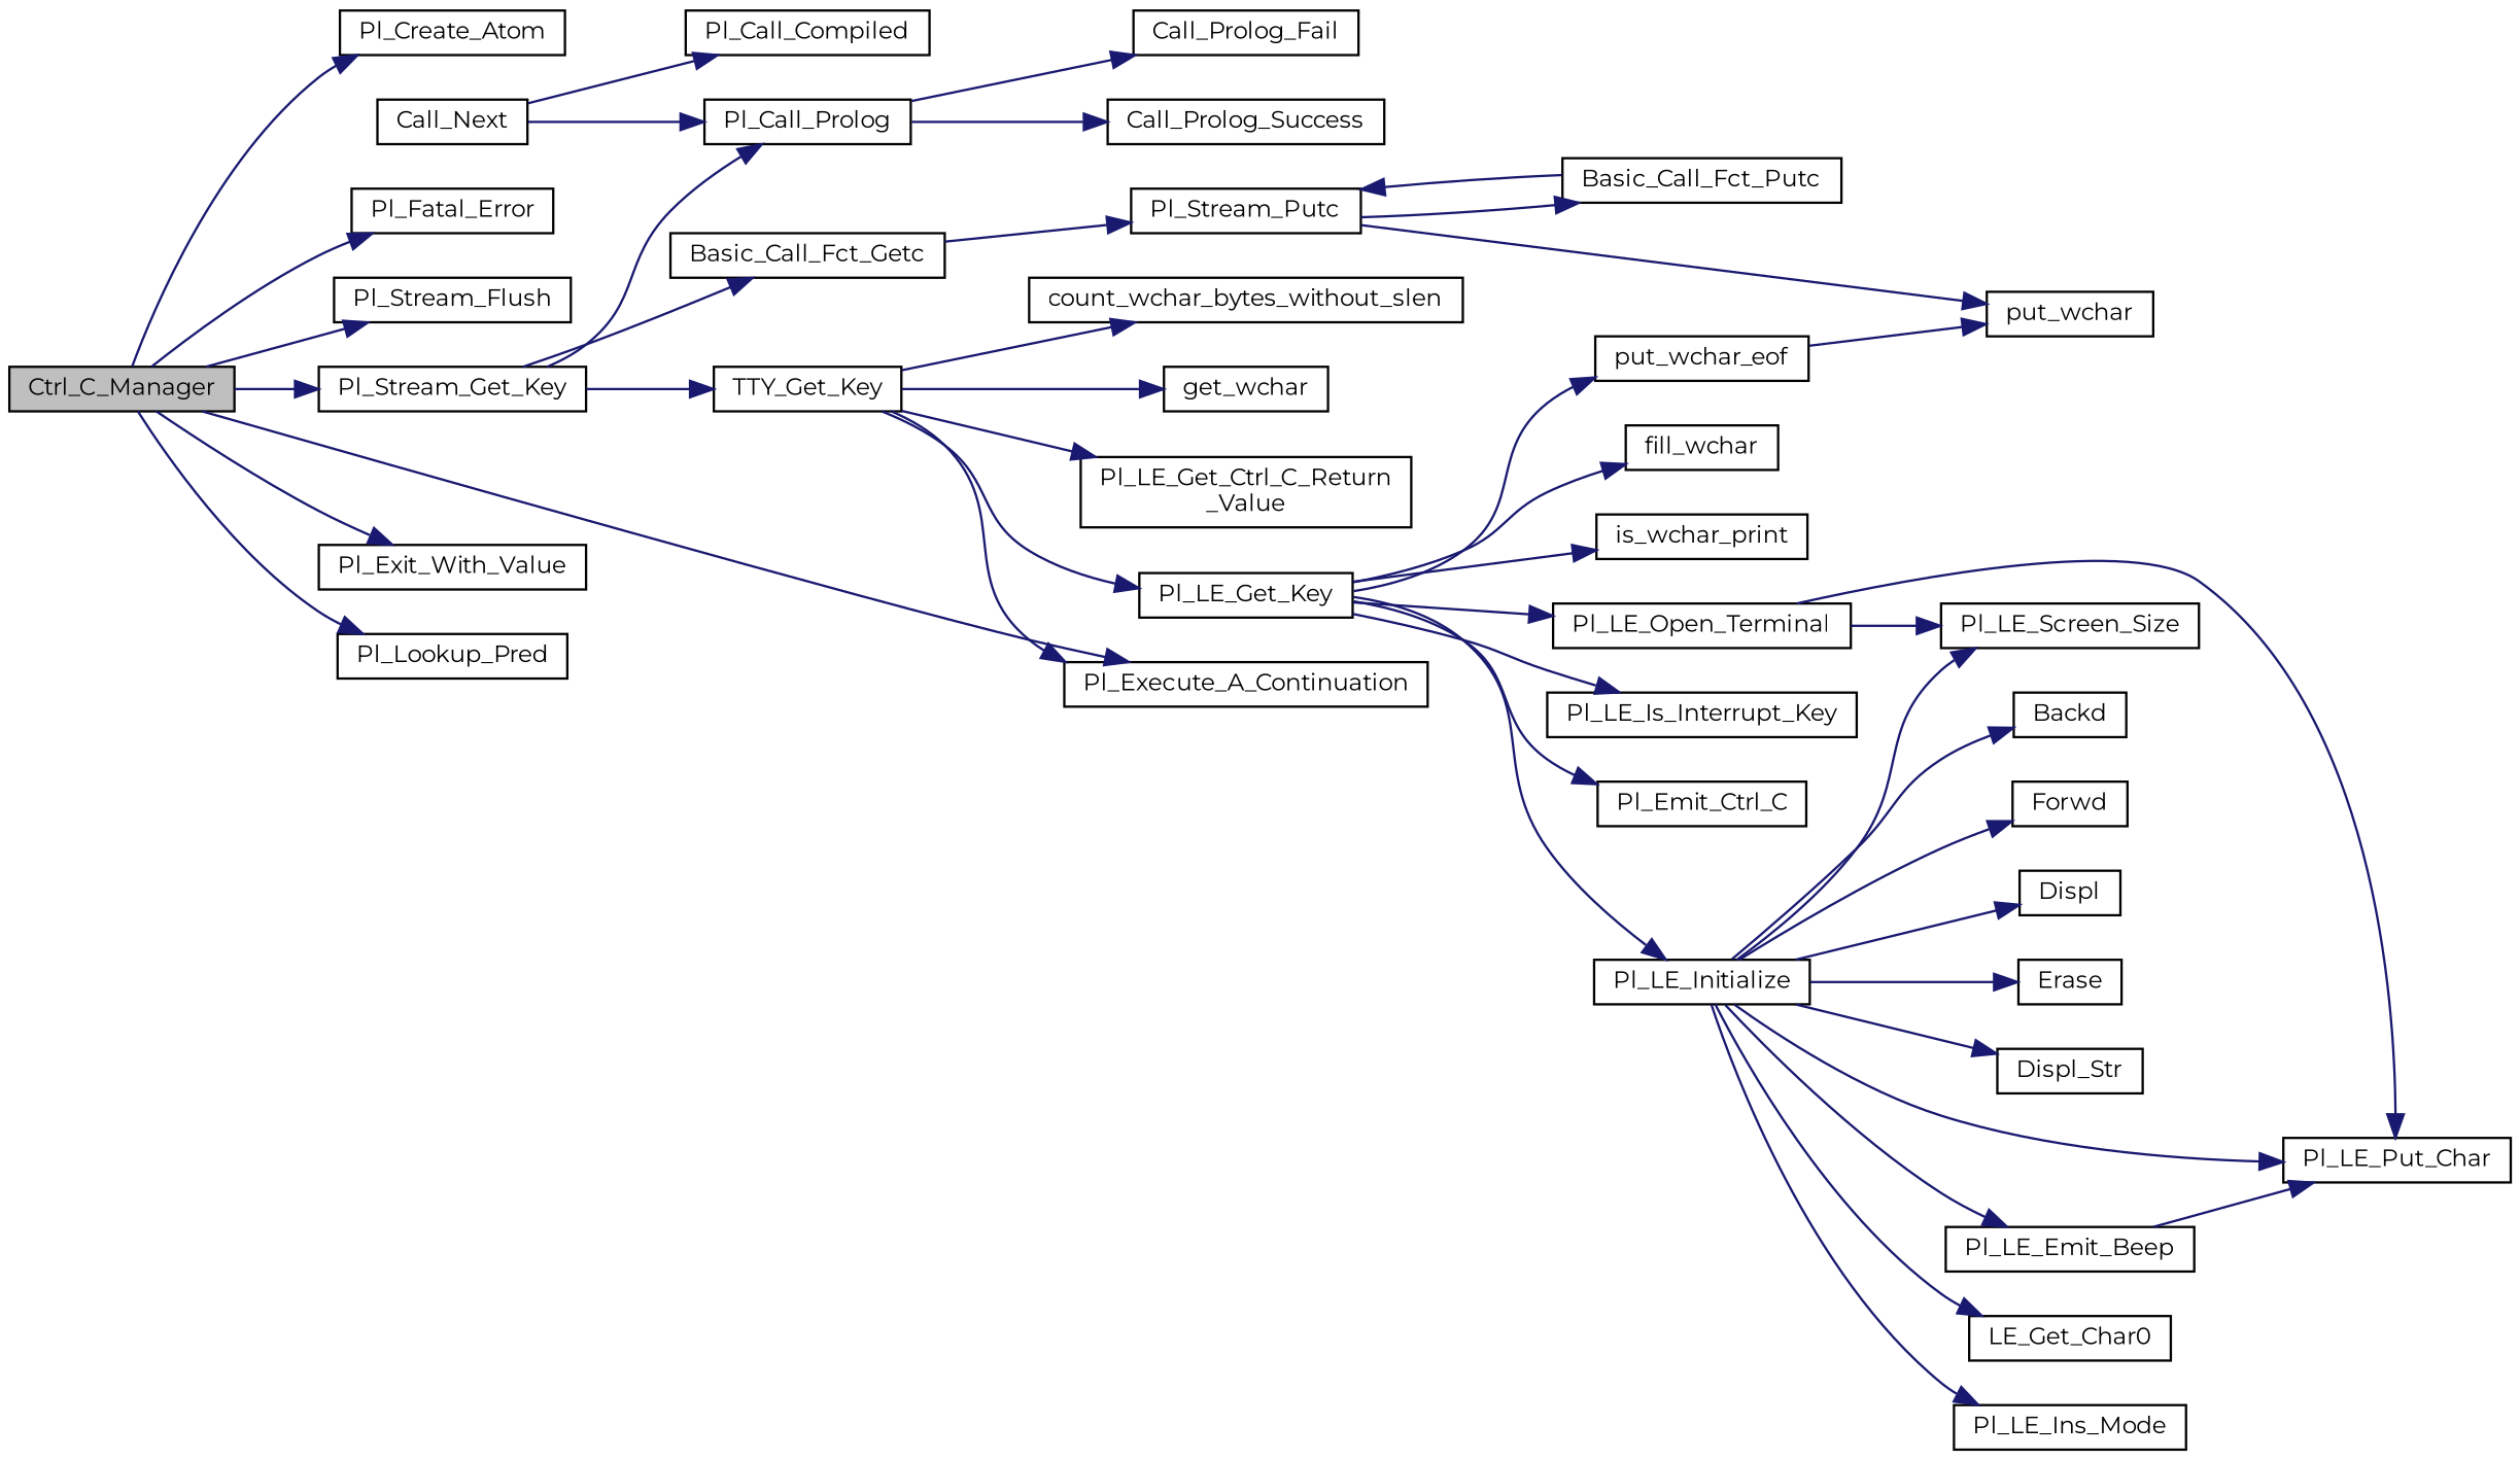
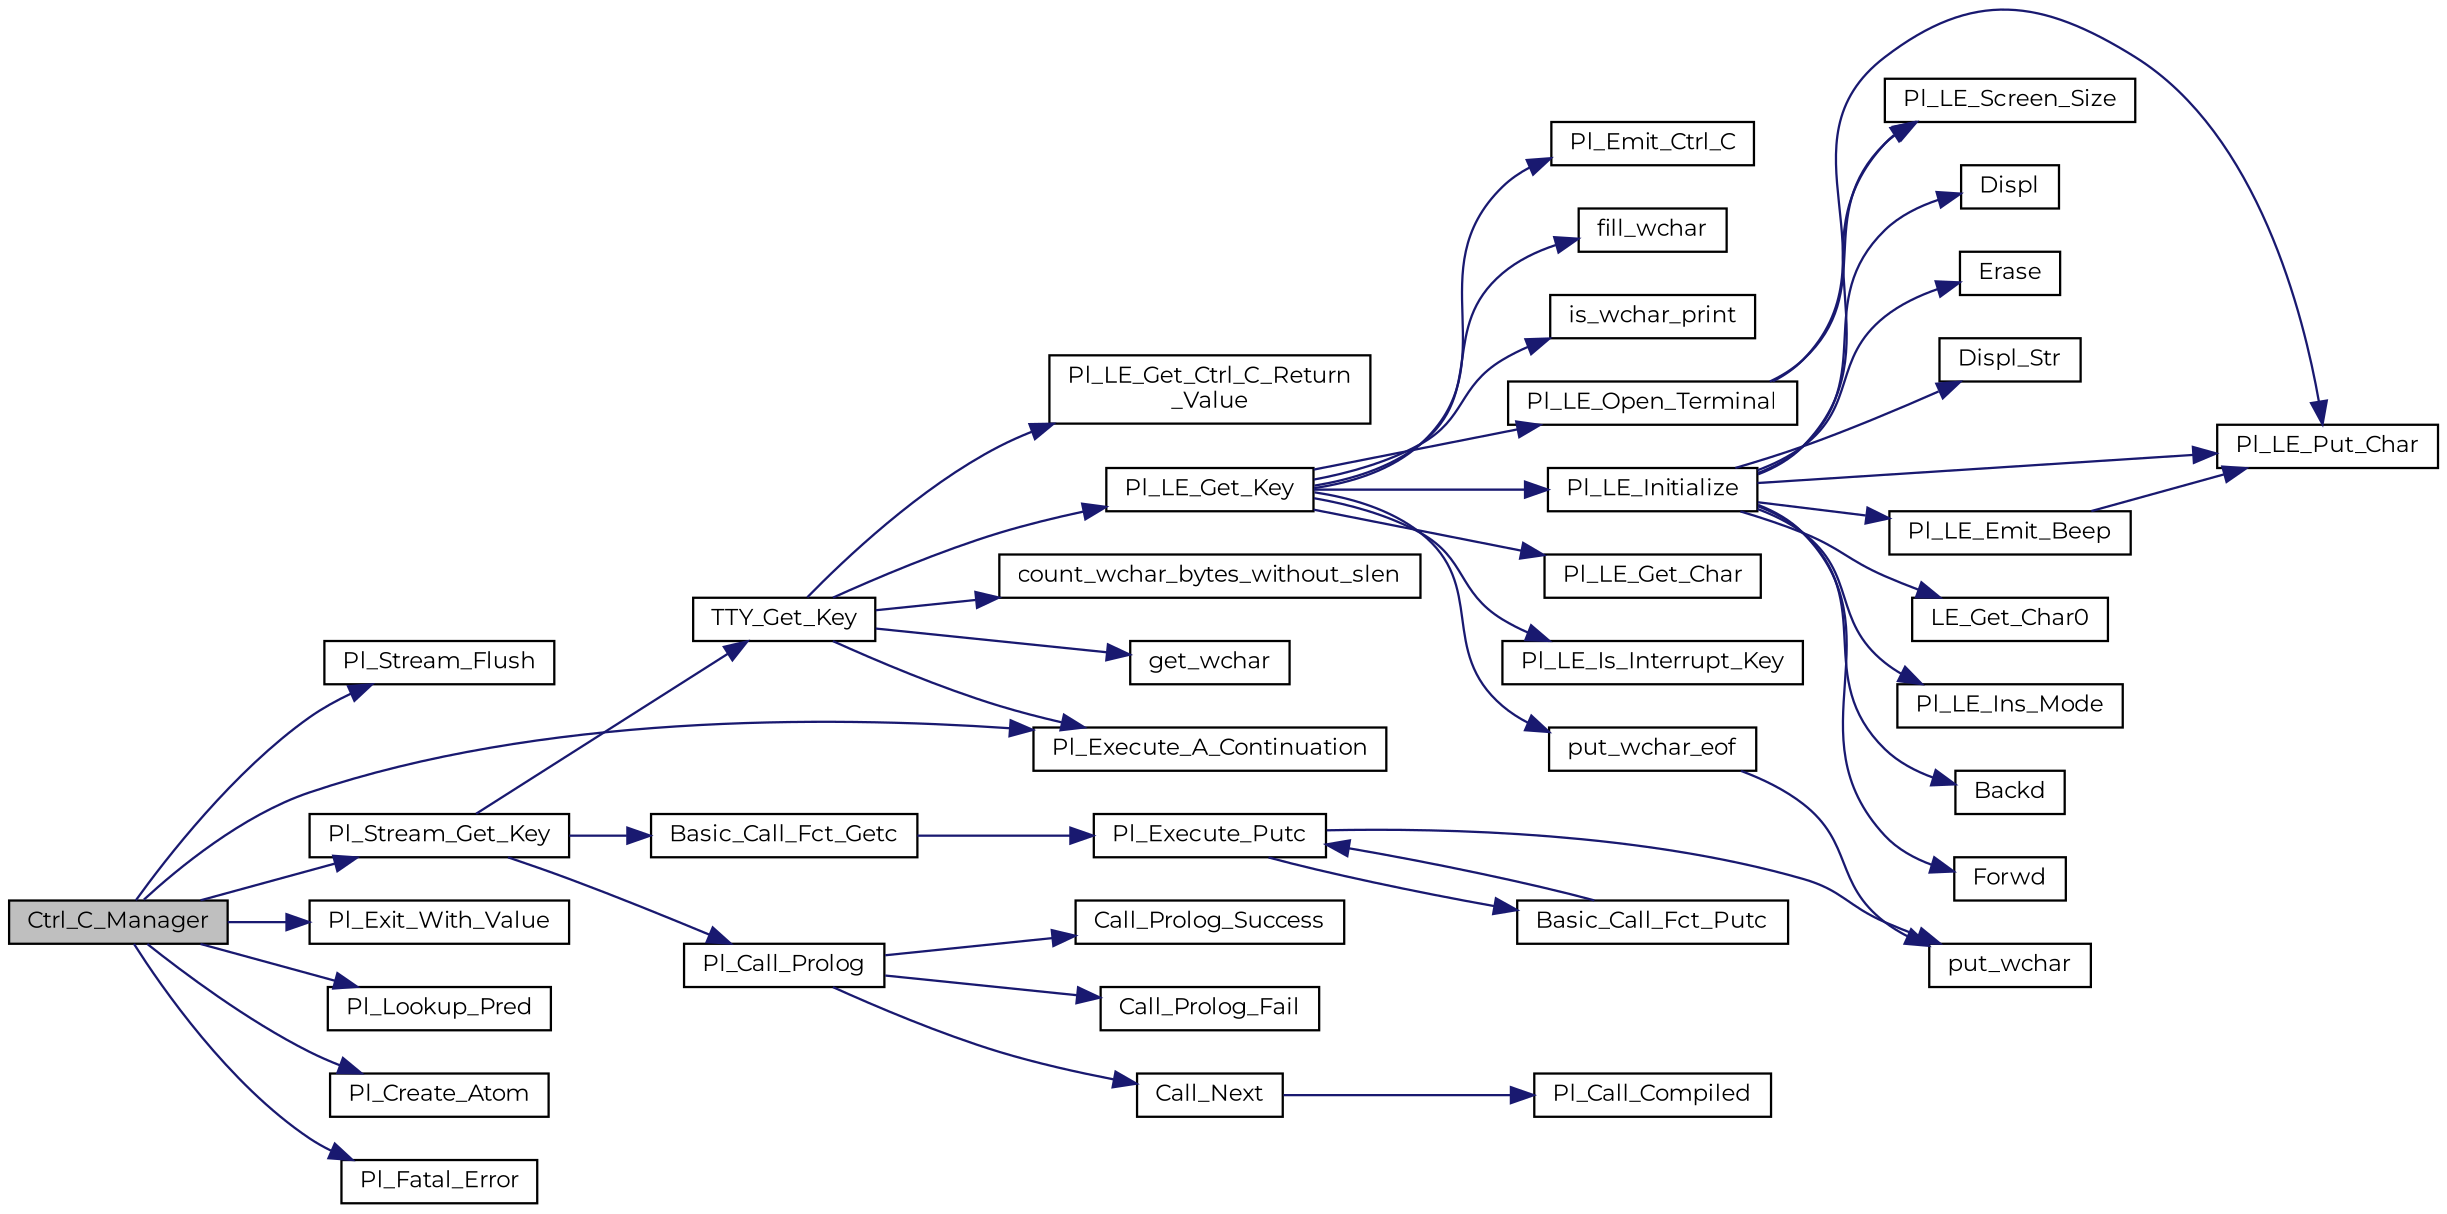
  digraph {
    fontname=Montserrat
    rankdir=LR
    node [color=black fillcolor=white fontname=Montserrat fontsize=10 shape=record style=filled]
    edge [color=midnightblue fontname=Montserrat fontsize=10 labelfontname=Helvetica labelfontsize=10 style=solid]
    n1 [fillcolor=grey75 fontcolor=black height=0.2 label=Ctrl_C_Manager width=0.4]
    n2 [height=0.2 label=Pl_Stream_Flush width=0.4]
    n3 [height=0.2 label=Pl_Stream_Get_Key width=0.4]
    n4 [height=0.2 label=Pl_Execute_A_Continuation width=0.4]
    n5 [height=0.2 label=Pl_Exit_With_Value width=0.4]
    n6 [height=0.2 label=Pl_Lookup_Pred width=0.4]
    n7 [height=0.2 label=Pl_Create_Atom width=0.4]
    n8 [height=0.2 label=Pl_Fatal_Error width=0.4]
-   n9 [height=0.2 label=Pl_Stream_Putc width=0.4]
+   n9 [height=0.2 label=Pl_Execute_Putc width=0.4]
    n10 [height=0.2 label=Basic_Call_Fct_Putc width=0.4]
    n11 [height=0.2 label=put_wchar width=0.4]
    n12 [height=0.2 label=Pl_Call_Prolog width=0.4]
    n13 [height=0.2 label=Basic_Call_Fct_Getc width=0.4]
    n14 [height=0.2 label=TTY_Get_Key width=0.4]
    n15 [height=0.2 label=Call_Prolog_Fail width=0.4]
    n16 [height=0.2 label=Call_Prolog_Success width=0.4]
    n17 [height=0.2 label=Call_Next width=0.4]
    n18 [height=0.2 label=count_wchar_bytes_without_slen width=0.4]
    n19 [height=0.2 label=get_wchar width=0.4]
    n20 [height=0.2 label=Pl_LE_Get_Key width=0.4]
    n21 [height=0.2 label="Pl_LE_Get_Ctrl_C_Return\l_Value" width=0.4]
    n22 [height=0.2 label=Pl_LE_Initialize width=0.4]
    n23 [height=0.2 label=Pl_LE_Open_Terminal width=0.4]
+   n24 [height=0.2 label=Pl_LE_Get_Char width=0.4]
    n25 [height=0.2 label=Pl_LE_Is_Interrupt_Key width=0.4]
    n26 [height=0.2 label=Pl_Emit_Ctrl_C width=0.4]
    n27 [height=0.2 label=fill_wchar width=0.4]
    n28 [height=0.2 label=is_wchar_print width=0.4]
    n29 [height=0.2 label=put_wchar_eof width=0.4]
    n30 [height=0.2 label=Pl_LE_Screen_Size width=0.4]
    n31 [height=0.2 label=Pl_LE_Put_Char width=0.4]
    n32 [height=0.2 label=LE_Get_Char0 width=0.4]
    n33 [height=0.2 label=Pl_LE_Ins_Mode width=0.4]
    n34 [height=0.2 label=Pl_LE_Emit_Beep width=0.4]
    n35 [height=0.2 label=Backd width=0.4]
    n36 [height=0.2 label=Forwd width=0.4]
    n37 [height=0.2 label=Displ width=0.4]
    n38 [height=0.2 label=Erase width=0.4]
    n39 [height=0.2 label=Displ_Str width=0.4]
    n40 [height=0.2 label=Pl_Call_Compiled width=0.4]
    n1 -> n2
    n1 -> n3
    n1 -> n4
    n1 -> n5
    n1 -> n6
    n1 -> n7
    n1 -> n8
    n3 -> n12
    n3 -> n13
    n3 -> n14
    n9 -> n10
    n9 -> n11
    n10 -> n9
    n12 -> n15
    n12 -> n16
-   n17 -> n12
+   n12 -> n17
    n13 -> n9
    n14 -> n4
    n14 -> n18
    n14 -> n19
    n14 -> n20
    n14 -> n21
    n17 -> n40
    n20 -> n22
    n20 -> n23
+   n20 -> n24
    n20 -> n25
    n20 -> n26
    n20 -> n27
    n20 -> n28
    n20 -> n29
    n22 -> n30
    n22 -> n31
    n22 -> n32
    n22 -> n33
    n22 -> n34
    n22 -> n35
    n22 -> n36
    n22 -> n37
    n22 -> n38
    n22 -> n39
    n23 -> n30
    n23 -> n31
    n29 -> n11
    n34 -> n31
  }
